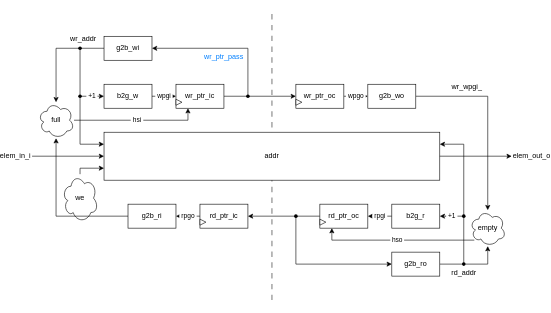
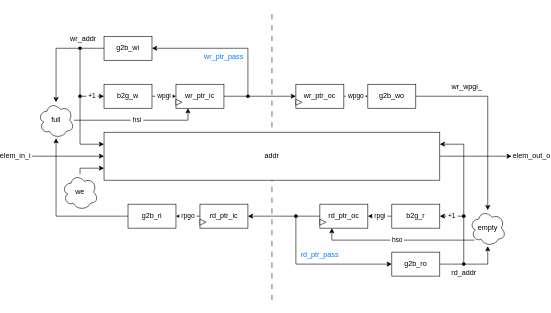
  <mxCell id="0" />
  <mxCell id="1" parent="0" />
  <mxCell id="2" value="" style="endArrow=none;html=1;rounded=0;dashed=1;strokeWidth=3;strokeColor=#B3B3B3;" parent="1" edge="1"><mxGeometry width="50" height="50" relative="1" as="geometry"><mxPoint x="430" y="500" as="sourcePoint" /><mxPoint x="430" y="20" as="targetPoint" /></mxGeometry></mxCell>
  <mxCell id="3" value="addr" style="rounded=0;whiteSpace=wrap;html=1;" parent="1" vertex="1"><mxGeometry x="150" y="220" width="560" height="80" as="geometry" /></mxCell>
  <mxCell id="4" value="&amp;nbsp;wpgo&amp;nbsp;" style="edgeStyle=orthogonalEdgeStyle;rounded=0;orthogonalLoop=1;jettySize=auto;html=1;" parent="1" source="30" target="21" edge="1"><mxGeometry relative="1" as="geometry" /></mxCell>
  <mxCell id="5" value="&amp;nbsp;wpgi&amp;nbsp;" style="edgeStyle=orthogonalEdgeStyle;rounded=0;orthogonalLoop=1;jettySize=auto;html=1;" edge="1" parent="1" source="6" target="27"><mxGeometry relative="1" as="geometry" /></mxCell>
  <mxCell id="6" value="b2g_w" style="rounded=0;whiteSpace=wrap;html=1;" parent="1" vertex="1"><mxGeometry x="150" y="140" width="80" height="40" as="geometry" /></mxCell>
  <mxCell id="7" value="&amp;nbsp;hsi&amp;nbsp;" style="edgeStyle=orthogonalEdgeStyle;rounded=0;orthogonalLoop=1;jettySize=auto;html=1;entryX=0.25;entryY=1;entryDx=0;entryDy=0;" parent="1" source="8" target="27" edge="1"><mxGeometry relative="1" as="geometry"><mxPoint x="70" y="160" as="targetPoint" /></mxGeometry></mxCell>
  <mxCell id="8" value="full" style="ellipse;shape=cloud;whiteSpace=wrap;html=1;" parent="1" vertex="1"><mxGeometry x="40" y="170" width="60" height="60" as="geometry" /></mxCell>
  <mxCell id="9" value="" style="endArrow=classic;html=1;rounded=0;" parent="1" target="3" edge="1"><mxGeometry width="50" height="50" relative="1" as="geometry"><mxPoint x="30" y="260" as="sourcePoint" /><mxPoint x="150" y="260" as="targetPoint" /></mxGeometry></mxCell>
  <mxCell id="10" value="elem_in_i" style="rounded=0;whiteSpace=wrap;html=1;align=right;fillColor=none;strokeColor=none;" parent="1" vertex="1"><mxGeometry x="20" y="250" width="10" height="20" as="geometry" /></mxCell>
  <mxCell id="11" style="edgeStyle=orthogonalEdgeStyle;rounded=0;orthogonalLoop=1;jettySize=auto;html=1;entryX=0;entryY=0.75;entryDx=0;entryDy=0;" edge="1" parent="1" source="12" target="3"><mxGeometry relative="1" as="geometry"><Array as="points"><mxPoint x="110" y="310" /><mxPoint x="110" y="280" /></Array></mxGeometry></mxCell>
- <mxCell id="12" value="we" style="ellipse;shape=cloud;whiteSpace=wrap;html=1;" parent="1" vertex="1"><mxGeometry x="80" y="290" width="60" height="80" as="geometry" /></mxCell>
+ <mxCell id="12" value="we" style="ellipse;shape=cloud;whiteSpace=wrap;html=1;" parent="1" vertex="1"><mxGeometry x="80" y="290" width="60" height="60" as="geometry" /></mxCell>
  <mxCell id="13" value="&amp;nbsp;rpgi&amp;nbsp;" style="edgeStyle=orthogonalEdgeStyle;rounded=0;orthogonalLoop=1;jettySize=auto;html=1;" parent="1" source="14" target="33" edge="1"><mxGeometry relative="1" as="geometry" /></mxCell>
  <mxCell id="14" value="b2g_r" style="rounded=0;whiteSpace=wrap;html=1;" parent="1" vertex="1"><mxGeometry x="630" y="340" width="80" height="40" as="geometry" /></mxCell>
  <mxCell id="15" value="&amp;nbsp;rpgo&amp;nbsp;" style="edgeStyle=orthogonalEdgeStyle;rounded=0;orthogonalLoop=1;jettySize=auto;html=1;" parent="1" source="40" target="19" edge="1"><mxGeometry relative="1" as="geometry" /></mxCell>
  <mxCell id="16" value="" style="endArrow=classic;html=1;rounded=0;exitX=1;exitY=0.5;exitDx=0;exitDy=0;" parent="1" source="3" edge="1"><mxGeometry width="50" height="50" relative="1" as="geometry"><mxPoint x="790" y="260" as="sourcePoint" /><mxPoint x="830" y="260" as="targetPoint" /></mxGeometry></mxCell>
  <mxCell id="17" value="elem_out_o" style="rounded=0;whiteSpace=wrap;html=1;align=left;fillColor=none;strokeColor=none;" parent="1" vertex="1"><mxGeometry x="830" y="250" width="10" height="20" as="geometry" /></mxCell>
  <mxCell id="18" style="edgeStyle=orthogonalEdgeStyle;rounded=0;orthogonalLoop=1;jettySize=auto;html=1;" parent="1" source="19" target="8" edge="1"><mxGeometry relative="1" as="geometry" /></mxCell>
  <mxCell id="19" value="g2b_ri" style="rounded=0;whiteSpace=wrap;html=1;" parent="1" vertex="1"><mxGeometry x="190" y="340" width="80" height="40" as="geometry" /></mxCell>
  <mxCell id="20" style="edgeStyle=orthogonalEdgeStyle;rounded=0;orthogonalLoop=1;jettySize=auto;html=1;" parent="1" source="21" target="23" edge="1"><mxGeometry relative="1" as="geometry" /></mxCell>
  <mxCell id="21" value="g2b_wo" style="rounded=0;whiteSpace=wrap;html=1;" parent="1" vertex="1"><mxGeometry x="590" y="140" width="80" height="40" as="geometry" /></mxCell>
  <mxCell id="22" value="&amp;nbsp;hso&amp;nbsp;" style="edgeStyle=orthogonalEdgeStyle;rounded=0;orthogonalLoop=1;jettySize=auto;html=1;entryX=0.25;entryY=1;entryDx=0;entryDy=0;" parent="1" source="23" target="33" edge="1"><mxGeometry relative="1" as="geometry"><mxPoint x="790" y="360" as="targetPoint" /><Array as="points"><mxPoint x="530" y="400" /></Array></mxGeometry></mxCell>
  <mxCell id="23" value="empty" style="ellipse;shape=cloud;whiteSpace=wrap;html=1;" parent="1" vertex="1"><mxGeometry x="760" y="350" width="60" height="60" as="geometry" /></mxCell>
  <mxCell id="24" value="" style="edgeStyle=orthogonalEdgeStyle;rounded=0;orthogonalLoop=1;jettySize=auto;html=1;" parent="1" source="27" target="30" edge="1"><mxGeometry relative="1" as="geometry"><mxPoint x="390" y="160" as="sourcePoint" /><mxPoint x="590" y="160" as="targetPoint" /></mxGeometry></mxCell>
  <mxCell id="25" value="" style="edgeStyle=orthogonalEdgeStyle;rounded=0;orthogonalLoop=1;jettySize=auto;html=1;" parent="1" source="33" target="40" edge="1"><mxGeometry relative="1" as="geometry"><mxPoint x="470" y="360" as="sourcePoint" /><mxPoint x="270" y="360" as="targetPoint" /></mxGeometry></mxCell>
  <mxCell id="26" value="" style="group" vertex="1" connectable="0" parent="1"><mxGeometry x="270" y="140" width="80" height="40" as="geometry" /></mxCell>
  <mxCell id="27" value="wr_ptr_ic" style="rounded=0;whiteSpace=wrap;html=1;" parent="26" vertex="1"><mxGeometry width="80" height="40" as="geometry" /></mxCell>
  <mxCell id="28" value="" style="triangle;whiteSpace=wrap;html=1;" parent="26" vertex="1"><mxGeometry y="25" width="10" height="10" as="geometry" /></mxCell>
  <mxCell id="29" value="" style="group" vertex="1" connectable="0" parent="1"><mxGeometry x="470" y="140" width="80" height="40" as="geometry" /></mxCell>
  <mxCell id="30" value="wr_ptr_oc" style="rounded=0;whiteSpace=wrap;html=1;" parent="29" vertex="1"><mxGeometry width="80" height="40" as="geometry" /></mxCell>
  <mxCell id="31" value="" style="triangle;whiteSpace=wrap;html=1;" parent="29" vertex="1"><mxGeometry y="25" width="10" height="10" as="geometry" /></mxCell>
  <mxCell id="32" value="" style="group" vertex="1" connectable="0" parent="1"><mxGeometry x="510" y="340" width="80" height="40" as="geometry" /></mxCell>
  <mxCell id="33" value="rd_ptr_oc" style="rounded=0;whiteSpace=wrap;html=1;" parent="32" vertex="1"><mxGeometry width="80" height="40" as="geometry" /></mxCell>
  <mxCell id="34" value="" style="triangle;whiteSpace=wrap;html=1;" parent="32" vertex="1"><mxGeometry y="25" width="10" height="10" as="geometry" /></mxCell>
  <mxCell id="35" style="edgeStyle=orthogonalEdgeStyle;rounded=0;orthogonalLoop=1;jettySize=auto;html=1;" edge="1" parent="1" source="36" target="8"><mxGeometry relative="1" as="geometry" /></mxCell>
  <mxCell id="36" value="g2b_wi" style="rounded=0;whiteSpace=wrap;html=1;" vertex="1" parent="1"><mxGeometry x="150" y="60" width="80" height="40" as="geometry" /></mxCell>
  <mxCell id="37" style="edgeStyle=orthogonalEdgeStyle;rounded=0;orthogonalLoop=1;jettySize=auto;html=1;" edge="1" parent="1" source="38" target="36"><mxGeometry relative="1" as="geometry"><Array as="points"><mxPoint x="390" y="80" /></Array></mxGeometry></mxCell>
  <mxCell id="38" value="" style="shape=waypoint;sketch=0;size=6;pointerEvents=1;points=[];fillColor=none;resizable=0;rotatable=0;perimeter=centerPerimeter;snapToPoint=1;" vertex="1" parent="1"><mxGeometry x="380" y="150" width="20" height="20" as="geometry" /></mxCell>
  <mxCell id="39" value="" style="group" vertex="1" connectable="0" parent="1"><mxGeometry x="310" y="340" width="80" height="40" as="geometry" /></mxCell>
  <mxCell id="40" value="rd_ptr_ic" style="rounded=0;whiteSpace=wrap;html=1;" parent="39" vertex="1"><mxGeometry width="80" height="40" as="geometry" /></mxCell>
  <mxCell id="41" value="" style="triangle;whiteSpace=wrap;html=1;" parent="39" vertex="1"><mxGeometry y="25" width="10" height="10" as="geometry" /></mxCell>
  <mxCell id="42" style="edgeStyle=orthogonalEdgeStyle;rounded=0;orthogonalLoop=1;jettySize=auto;html=1;" edge="1" parent="1" source="49" target="23"><mxGeometry relative="1" as="geometry"><Array as="points"><mxPoint x="790" y="440" /></Array></mxGeometry></mxCell>
  <mxCell id="43" value="" style="shape=waypoint;sketch=0;size=6;pointerEvents=1;points=[];fillColor=none;resizable=0;rotatable=0;perimeter=centerPerimeter;snapToPoint=1;" vertex="1" parent="1"><mxGeometry x="460" y="350" width="20" height="20" as="geometry" /></mxCell>
  <mxCell id="44" style="edgeStyle=orthogonalEdgeStyle;rounded=0;orthogonalLoop=1;jettySize=auto;html=1;entryX=0;entryY=0.25;entryDx=0;entryDy=0;" edge="1" parent="1" source="45" target="3"><mxGeometry relative="1" as="geometry"><Array as="points"><mxPoint x="110" y="240" /></Array></mxGeometry></mxCell>
  <mxCell id="45" value="" style="shape=waypoint;sketch=0;size=6;pointerEvents=1;points=[];fillColor=none;resizable=0;rotatable=0;perimeter=centerPerimeter;snapToPoint=1;" vertex="1" parent="1"><mxGeometry x="100" y="70" width="20" height="20" as="geometry" /></mxCell>
  <mxCell id="46" style="edgeStyle=orthogonalEdgeStyle;rounded=0;orthogonalLoop=1;jettySize=auto;html=1;entryX=1;entryY=0.25;entryDx=0;entryDy=0;" edge="1" parent="1" source="47" target="3"><mxGeometry relative="1" as="geometry"><Array as="points"><mxPoint x="750" y="240" /></Array></mxGeometry></mxCell>
  <mxCell id="47" value="" style="shape=waypoint;sketch=0;size=6;pointerEvents=1;points=[];fillColor=none;resizable=0;rotatable=0;perimeter=centerPerimeter;snapToPoint=1;" vertex="1" parent="1"><mxGeometry x="740" y="430" width="20" height="20" as="geometry" /></mxCell>
  <mxCell id="48" value="" style="edgeStyle=orthogonalEdgeStyle;rounded=0;orthogonalLoop=1;jettySize=auto;html=1;" edge="1" parent="1" source="43" target="49"><mxGeometry relative="1" as="geometry"><mxPoint x="470" y="360" as="sourcePoint" /><mxPoint x="790" y="390" as="targetPoint" /><Array as="points"><mxPoint x="470" y="440" /></Array></mxGeometry></mxCell>
  <mxCell id="49" value="g2b_ro" style="rounded=0;whiteSpace=wrap;html=1;" vertex="1" parent="1"><mxGeometry x="630" y="420" width="80" height="40" as="geometry" /></mxCell>
  <mxCell id="50" value="wr_ptr_pass" style="whiteSpace=wrap;html=1;strokeColor=none;fillColor=none;fontColor=#007FFF;" vertex="1" parent="1"><mxGeometry x="310" y="80" width="80" height="30" as="geometry" /></mxCell>
+ <mxCell id="51" value="rd_ptr_pass" style="whiteSpace=wrap;html=1;strokeColor=none;fillColor=none;fontColor=#007FFF;" vertex="1" parent="1"><mxGeometry x="470" y="410" width="80" height="30" as="geometry" /></mxCell>
  <mxCell id="52" value="&amp;nbsp;+1&amp;nbsp;" style="edgeStyle=orthogonalEdgeStyle;rounded=0;orthogonalLoop=1;jettySize=auto;html=1;" edge="1" parent="1" source="53" target="6"><mxGeometry x="0.333" relative="1" as="geometry"><mxPoint as="offset" /></mxGeometry></mxCell>
  <mxCell id="53" value="" style="shape=waypoint;sketch=0;size=6;pointerEvents=1;points=[];fillColor=none;resizable=0;rotatable=0;perimeter=centerPerimeter;snapToPoint=1;" vertex="1" parent="1"><mxGeometry x="100" y="150" width="20" height="20" as="geometry" /></mxCell>
  <mxCell id="54" value="&amp;nbsp;+1&amp;nbsp;" style="edgeStyle=orthogonalEdgeStyle;rounded=0;orthogonalLoop=1;jettySize=auto;html=1;" edge="1" parent="1" source="55" target="14"><mxGeometry x="0.333" relative="1" as="geometry"><mxPoint x="790" y="360" as="targetPoint" /><mxPoint as="offset" /></mxGeometry></mxCell>
  <mxCell id="55" value="" style="shape=waypoint;sketch=0;size=6;pointerEvents=1;points=[];fillColor=none;resizable=0;rotatable=0;perimeter=centerPerimeter;snapToPoint=1;" vertex="1" parent="1"><mxGeometry x="740" y="350" width="20" height="20" as="geometry" /></mxCell>
  <mxCell id="56" value="rd_addr" style="text;html=1;align=center;verticalAlign=middle;resizable=0;points=[];autosize=1;strokeColor=none;fillColor=none;" vertex="1" parent="1"><mxGeometry x="720" y="440" width="60" height="30" as="geometry" /></mxCell>
  <mxCell id="57" value="wr_addr" style="text;html=1;align=center;verticalAlign=middle;resizable=0;points=[];autosize=1;strokeColor=none;fillColor=none;" vertex="1" parent="1"><mxGeometry x="80" y="50" width="70" height="30" as="geometry" /></mxCell>
  <mxCell id="58" value="wr_wpgi_" style="text;html=1;align=center;verticalAlign=middle;resizable=0;points=[];autosize=1;strokeColor=none;fillColor=none;" vertex="1" parent="1"><mxGeometry x="720" y="130" width="70" height="30" as="geometry" /></mxCell>
